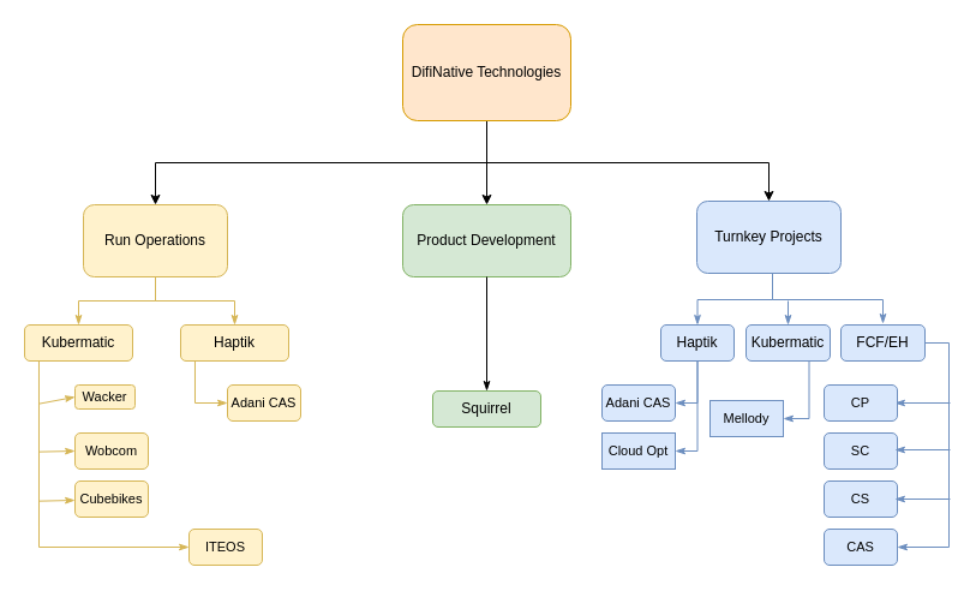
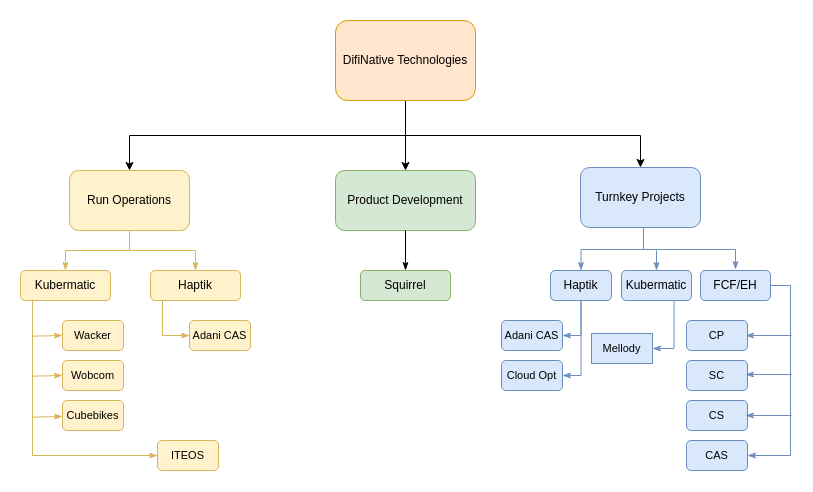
  <mxCell id="0" />
  <mxCell id="1" parent="0" />
  <mxCell id="2" style="edgeStyle=orthogonalEdgeStyle;rounded=0;orthogonalLoop=1;jettySize=auto;html=1;exitX=0.5;exitY=1;exitDx=0;exitDy=0;entryX=0.5;entryY=0;entryDx=0;entryDy=0;" edge="1" parent="1" source="5" target="6"><mxGeometry relative="1" as="geometry" /></mxCell>
  <mxCell id="3" style="edgeStyle=orthogonalEdgeStyle;rounded=0;orthogonalLoop=1;jettySize=auto;html=1;entryX=0.5;entryY=0;entryDx=0;entryDy=0;" edge="1" parent="1" target="7"><mxGeometry relative="1" as="geometry"><mxPoint x="405" y="95" as="sourcePoint" /><mxPoint x="665" y="165" as="targetPoint" /><Array as="points"><mxPoint x="405" y="135" /><mxPoint x="640" y="135" /></Array></mxGeometry></mxCell>
  <mxCell id="4" style="edgeStyle=none;rounded=0;orthogonalLoop=1;jettySize=auto;html=1;exitX=0.5;exitY=1;exitDx=0;exitDy=0;entryX=0.5;entryY=0;entryDx=0;entryDy=0;" edge="1" parent="1" source="5" target="8"><mxGeometry relative="1" as="geometry" /></mxCell>
  <mxCell id="5" value="DifiNative Technologies" style="rounded=1;whiteSpace=wrap;html=1;fillColor=#ffe6cc;strokeColor=#d79b00;" vertex="1" parent="1"><mxGeometry x="335" y="20" width="140" height="80" as="geometry" /></mxCell>
  <mxCell id="6" value="Run Operations" style="rounded=1;whiteSpace=wrap;html=1;fillColor=#fff2cc;strokeColor=#d6b656;" vertex="1" parent="1"><mxGeometry x="69" y="170" width="120" height="60" as="geometry" /></mxCell>
  <mxCell id="7" value="Turnkey Projects" style="rounded=1;whiteSpace=wrap;html=1;fillColor=#dae8fc;strokeColor=#6c8ebf;" vertex="1" parent="1"><mxGeometry x="580" y="167" width="120" height="60" as="geometry" /></mxCell>
  <mxCell id="8" value="Product Development" style="rounded=1;whiteSpace=wrap;html=1;fillColor=#d5e8d4;strokeColor=#82b366;" vertex="1" parent="1"><mxGeometry x="335" y="170" width="140" height="60" as="geometry" /></mxCell>
  <mxCell id="9" style="edgeStyle=orthogonalEdgeStyle;rounded=0;orthogonalLoop=1;jettySize=auto;html=1;exitX=0.5;exitY=0;exitDx=0;exitDy=0;entryX=0.5;entryY=1;entryDx=0;entryDy=0;fontSize=11;startArrow=classicThin;startFill=1;endArrow=none;endFill=0;fillColor=#fff2cc;strokeColor=#d6b656;" edge="1" parent="1" source="10" target="6"><mxGeometry relative="1" as="geometry" /></mxCell>
  <mxCell id="10" value="Haptik" style="rounded=1;whiteSpace=wrap;html=1;fillColor=#fff2cc;strokeColor=#d6b656;" vertex="1" parent="1"><mxGeometry x="150" y="270" width="90" height="30" as="geometry" /></mxCell>
  <mxCell id="11" style="edgeStyle=orthogonalEdgeStyle;rounded=0;orthogonalLoop=1;jettySize=auto;html=1;exitX=0.5;exitY=0;exitDx=0;exitDy=0;entryX=0.5;entryY=1;entryDx=0;entryDy=0;fontSize=11;startArrow=classicThin;startFill=1;endArrow=none;endFill=0;fillColor=#fff2cc;strokeColor=#d6b656;" edge="1" parent="1" source="12" target="6"><mxGeometry relative="1" as="geometry" /></mxCell>
  <mxCell id="12" value="Kubermatic" style="rounded=1;whiteSpace=wrap;html=1;fillColor=#fff2cc;strokeColor=#d6b656;" vertex="1" parent="1"><mxGeometry x="20" y="270" width="90" height="30" as="geometry" /></mxCell>
  <mxCell id="13" style="edgeStyle=orthogonalEdgeStyle;rounded=0;orthogonalLoop=1;jettySize=auto;html=1;exitX=0.5;exitY=0;exitDx=0;exitDy=0;entryX=0.5;entryY=1;entryDx=0;entryDy=0;fontSize=11;startArrow=classicThin;startFill=1;endArrow=none;endFill=0;" edge="1" parent="1" source="14" target="8"><mxGeometry relative="1" as="geometry" /></mxCell>
- <mxCell id="14" value="Squirrel" style="rounded=1;whiteSpace=wrap;html=1;fillColor=#d5e8d4;strokeColor=#82b366;" vertex="1" parent="1"><mxGeometry x="360" y="325" width="90" height="30" as="geometry" /></mxCell>
+ <mxCell id="14" value="Squirrel" style="rounded=1;whiteSpace=wrap;html=1;fillColor=#d5e8d4;strokeColor=#82b366;" vertex="1" parent="1"><mxGeometry x="360" y="270" width="90" height="30" as="geometry" /></mxCell>
  <mxCell id="15" style="edgeStyle=orthogonalEdgeStyle;rounded=0;orthogonalLoop=1;jettySize=auto;html=1;exitX=0.75;exitY=1;exitDx=0;exitDy=0;entryX=1;entryY=0.5;entryDx=0;entryDy=0;fontSize=11;endArrow=classicThin;endFill=1;fillColor=#dae8fc;strokeColor=#6c8ebf;" edge="1" parent="1" source="17" target="27"><mxGeometry relative="1" as="geometry" /></mxCell>
  <mxCell id="16" style="edgeStyle=none;rounded=0;orthogonalLoop=1;jettySize=auto;html=1;exitX=0.5;exitY=0;exitDx=0;exitDy=0;fontSize=11;startArrow=classicThin;startFill=1;endArrow=none;endFill=0;fillColor=#dae8fc;strokeColor=#6c8ebf;" edge="1" parent="1" source="17"><mxGeometry relative="1" as="geometry"><mxPoint x="656" y="250" as="targetPoint" /></mxGeometry></mxCell>
  <mxCell id="17" value="Kubermatic" style="rounded=1;whiteSpace=wrap;html=1;fillColor=#dae8fc;strokeColor=#6c8ebf;" vertex="1" parent="1"><mxGeometry x="621" y="270" width="70" height="30" as="geometry" /></mxCell>
  <mxCell id="18" style="edgeStyle=orthogonalEdgeStyle;rounded=0;orthogonalLoop=1;jettySize=auto;html=1;exitX=0.5;exitY=1;exitDx=0;exitDy=0;entryX=1;entryY=0.5;entryDx=0;entryDy=0;fontSize=11;endArrow=classicThin;endFill=1;fillColor=#dae8fc;strokeColor=#6c8ebf;" edge="1" parent="1" source="21" target="25"><mxGeometry relative="1" as="geometry"><Array as="points"><mxPoint x="581" y="335" /></Array></mxGeometry></mxCell>
  <mxCell id="19" style="edgeStyle=orthogonalEdgeStyle;rounded=0;orthogonalLoop=1;jettySize=auto;html=1;exitX=0.5;exitY=1;exitDx=0;exitDy=0;entryX=1;entryY=0.5;entryDx=0;entryDy=0;fontSize=11;endArrow=classicThin;endFill=1;fillColor=#dae8fc;strokeColor=#6c8ebf;" edge="1" parent="1" source="21" target="26"><mxGeometry relative="1" as="geometry"><Array as="points"><mxPoint x="581" y="375" /></Array></mxGeometry></mxCell>
  <mxCell id="20" style="edgeStyle=orthogonalEdgeStyle;rounded=0;orthogonalLoop=1;jettySize=auto;html=1;exitX=0.5;exitY=0;exitDx=0;exitDy=0;fontSize=11;startArrow=classicThin;startFill=1;endArrow=none;endFill=0;entryX=0.5;entryY=1;entryDx=0;entryDy=0;fillColor=#dae8fc;strokeColor=#6c8ebf;" edge="1" parent="1" source="21" target="7"><mxGeometry relative="1" as="geometry"><mxPoint x="643" y="230" as="targetPoint" /><Array as="points"><mxPoint x="581" y="249" /><mxPoint x="643" y="249" /><mxPoint x="643" y="227" /></Array></mxGeometry></mxCell>
  <mxCell id="21" value="Haptik" style="rounded=1;whiteSpace=wrap;html=1;fillColor=#dae8fc;strokeColor=#6c8ebf;" vertex="1" parent="1"><mxGeometry x="550" y="270" width="61" height="30" as="geometry" /></mxCell>
  <mxCell id="22" style="edgeStyle=orthogonalEdgeStyle;rounded=0;orthogonalLoop=1;jettySize=auto;html=1;exitX=1;exitY=0.5;exitDx=0;exitDy=0;entryX=1;entryY=0.5;entryDx=0;entryDy=0;fontSize=11;endArrow=classicThin;endFill=1;fillColor=#dae8fc;strokeColor=#6c8ebf;" edge="1" parent="1" source="24" target="32"><mxGeometry relative="1" as="geometry" /></mxCell>
  <mxCell id="23" style="edgeStyle=orthogonalEdgeStyle;rounded=0;orthogonalLoop=1;jettySize=auto;html=1;exitX=0.5;exitY=0;exitDx=0;exitDy=0;fontSize=11;startArrow=classicThin;startFill=1;endArrow=none;endFill=0;fillColor=#dae8fc;strokeColor=#6c8ebf;" edge="1" parent="1"><mxGeometry relative="1" as="geometry"><mxPoint x="643" y="229" as="targetPoint" /><mxPoint x="735" y="269" as="sourcePoint" /><Array as="points"><mxPoint x="735" y="249" /><mxPoint x="643" y="249" /></Array></mxGeometry></mxCell>
  <mxCell id="24" value="FCF/EH" style="rounded=1;whiteSpace=wrap;html=1;fillColor=#dae8fc;strokeColor=#6c8ebf;" vertex="1" parent="1"><mxGeometry x="700" y="270" width="70" height="30" as="geometry" /></mxCell>
  <mxCell id="25" value="Adani CAS" style="rounded=1;whiteSpace=wrap;html=1;fontSize=11;fillColor=#dae8fc;strokeColor=#6c8ebf;" vertex="1" parent="1"><mxGeometry x="501" y="320" width="61" height="30" as="geometry" /></mxCell>
- <mxCell id="26" value="Cloud Opt" style="whiteSpace=wrap;html=1;fontSize=11;fillColor=#dae8fc;strokeColor=#6c8ebf;rounded=0;" vertex="1" parent="1"><mxGeometry x="501" y="360" width="61" height="30" as="geometry" /></mxCell>
+ <mxCell id="26" value="Cloud Opt" style="rounded=1;whiteSpace=wrap;html=1;fontSize=11;fillColor=#dae8fc;strokeColor=#6c8ebf;" vertex="1" parent="1"><mxGeometry x="501" y="360" width="61" height="30" as="geometry" /></mxCell>
  <mxCell id="27" value="Mellody" style="whiteSpace=wrap;html=1;fontSize=11;fillColor=#dae8fc;strokeColor=#6c8ebf;rounded=0;" vertex="1" parent="1"><mxGeometry x="591" y="333" width="61" height="30" as="geometry" /></mxCell>
  <mxCell id="28" style="edgeStyle=none;rounded=0;orthogonalLoop=1;jettySize=auto;html=1;exitX=1;exitY=0.5;exitDx=0;exitDy=0;fontSize=11;startArrow=classicThin;startFill=1;endArrow=none;endFill=0;fillColor=#dae8fc;strokeColor=#6c8ebf;" edge="1" parent="1"><mxGeometry relative="1" as="geometry"><mxPoint x="791" y="335" as="targetPoint" /><mxPoint x="745" y="335" as="sourcePoint" /></mxGeometry></mxCell>
  <mxCell id="29" value="CP" style="rounded=1;whiteSpace=wrap;html=1;fontSize=11;fillColor=#dae8fc;strokeColor=#6c8ebf;" vertex="1" parent="1"><mxGeometry x="686" y="320" width="61" height="30" as="geometry" /></mxCell>
  <mxCell id="30" value="SC" style="rounded=1;whiteSpace=wrap;html=1;fontSize=11;fillColor=#dae8fc;strokeColor=#6c8ebf;" vertex="1" parent="1"><mxGeometry x="686" y="360" width="61" height="30" as="geometry" /></mxCell>
  <mxCell id="31" value="CS" style="rounded=1;whiteSpace=wrap;html=1;fontSize=11;fillColor=#dae8fc;strokeColor=#6c8ebf;" vertex="1" parent="1"><mxGeometry x="686" y="400" width="61" height="30" as="geometry" /></mxCell>
  <mxCell id="32" value="CAS" style="rounded=1;whiteSpace=wrap;html=1;fontSize=11;fillColor=#dae8fc;strokeColor=#6c8ebf;" vertex="1" parent="1"><mxGeometry x="686" y="440" width="61" height="30" as="geometry" /></mxCell>
  <mxCell id="33" style="edgeStyle=none;rounded=0;orthogonalLoop=1;jettySize=auto;html=1;exitX=1;exitY=0.5;exitDx=0;exitDy=0;fontSize=11;startArrow=classicThin;startFill=1;endArrow=none;endFill=0;fillColor=#dae8fc;strokeColor=#6c8ebf;" edge="1" parent="1"><mxGeometry relative="1" as="geometry"><mxPoint x="791" y="374" as="targetPoint" /><mxPoint x="745" y="374" as="sourcePoint" /></mxGeometry></mxCell>
  <mxCell id="34" style="edgeStyle=none;rounded=0;orthogonalLoop=1;jettySize=auto;html=1;exitX=1;exitY=0.5;exitDx=0;exitDy=0;fontSize=11;startArrow=classicThin;startFill=1;endArrow=none;endFill=0;fillColor=#dae8fc;strokeColor=#6c8ebf;" edge="1" parent="1"><mxGeometry relative="1" as="geometry"><mxPoint x="791" y="415" as="targetPoint" /><mxPoint x="745" y="415" as="sourcePoint" /></mxGeometry></mxCell>
  <mxCell id="35" style="edgeStyle=none;rounded=0;orthogonalLoop=1;jettySize=auto;html=1;exitX=0;exitY=0.5;exitDx=0;exitDy=0;fontSize=11;startArrow=classicThin;startFill=1;endArrow=none;endFill=0;fillColor=#fff2cc;strokeColor=#d6b656;" edge="1" parent="1" source="36"><mxGeometry relative="1" as="geometry"><mxPoint x="32" y="335.667" as="targetPoint" /></mxGeometry></mxCell>
- <mxCell id="36" value="Wacker" style="rounded=1;whiteSpace=wrap;html=1;fontSize=11;fillColor=#fff2cc;strokeColor=#d6b656;" vertex="1" parent="1"><mxGeometry x="62" y="320" width="50" height="20" as="geometry" /></mxCell>
+ <mxCell id="36" value="Wacker" style="rounded=1;whiteSpace=wrap;html=1;fontSize=11;fillColor=#fff2cc;strokeColor=#d6b656;" vertex="1" parent="1"><mxGeometry x="62" y="320" width="61" height="30" as="geometry" /></mxCell>
  <mxCell id="37" value="Wobcom" style="rounded=1;whiteSpace=wrap;html=1;fontSize=11;fillColor=#fff2cc;strokeColor=#d6b656;" vertex="1" parent="1"><mxGeometry x="62" y="360" width="61" height="30" as="geometry" /></mxCell>
  <mxCell id="38" value="Cubebikes" style="rounded=1;whiteSpace=wrap;html=1;fontSize=11;fillColor=#fff2cc;strokeColor=#d6b656;" vertex="1" parent="1"><mxGeometry x="62" y="400" width="61" height="30" as="geometry" /></mxCell>
  <mxCell id="39" style="edgeStyle=orthogonalEdgeStyle;rounded=0;orthogonalLoop=1;jettySize=auto;html=1;exitX=0;exitY=0.5;exitDx=0;exitDy=0;entryX=0.133;entryY=1;entryDx=0;entryDy=0;entryPerimeter=0;fontSize=11;startArrow=classicThin;startFill=1;endArrow=none;endFill=0;fillColor=#fff2cc;strokeColor=#d6b656;" edge="1" parent="1" source="40" target="12"><mxGeometry relative="1" as="geometry" /></mxCell>
  <mxCell id="40" value="ITEOS" style="rounded=1;whiteSpace=wrap;html=1;fontSize=11;fillColor=#fff2cc;strokeColor=#d6b656;" vertex="1" parent="1"><mxGeometry x="157" y="440" width="61" height="30" as="geometry" /></mxCell>
  <mxCell id="41" style="edgeStyle=none;rounded=0;orthogonalLoop=1;jettySize=auto;html=1;exitX=0;exitY=0.5;exitDx=0;exitDy=0;fontSize=11;startArrow=classicThin;startFill=1;endArrow=none;endFill=0;fillColor=#fff2cc;strokeColor=#d6b656;" edge="1" parent="1"><mxGeometry relative="1" as="geometry"><mxPoint x="32" y="375.667" as="targetPoint" /><mxPoint x="62" y="375" as="sourcePoint" /></mxGeometry></mxCell>
  <mxCell id="42" style="edgeStyle=none;rounded=0;orthogonalLoop=1;jettySize=auto;html=1;exitX=0;exitY=0.5;exitDx=0;exitDy=0;fontSize=11;startArrow=classicThin;startFill=1;endArrow=none;endFill=0;fillColor=#fff2cc;strokeColor=#d6b656;" edge="1" parent="1"><mxGeometry relative="1" as="geometry"><mxPoint x="32" y="416.667" as="targetPoint" /><mxPoint x="62" y="416" as="sourcePoint" /></mxGeometry></mxCell>
  <mxCell id="43" style="edgeStyle=orthogonalEdgeStyle;rounded=0;orthogonalLoop=1;jettySize=auto;html=1;exitX=0;exitY=0.5;exitDx=0;exitDy=0;entryX=0.133;entryY=1;entryDx=0;entryDy=0;entryPerimeter=0;fontSize=11;startArrow=classicThin;startFill=1;endArrow=none;endFill=0;fillColor=#fff2cc;strokeColor=#d6b656;" edge="1" parent="1" source="44" target="10"><mxGeometry relative="1" as="geometry" /></mxCell>
  <mxCell id="44" value="Adani CAS" style="rounded=1;whiteSpace=wrap;html=1;fontSize=11;fillColor=#fff2cc;strokeColor=#d6b656;" vertex="1" parent="1"><mxGeometry x="189" y="320" width="61" height="30" as="geometry" /></mxCell>
